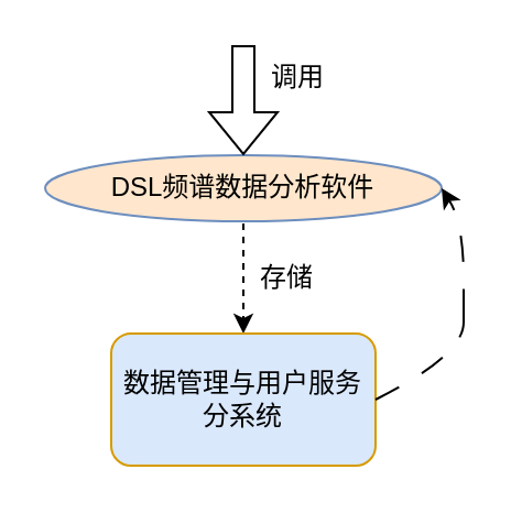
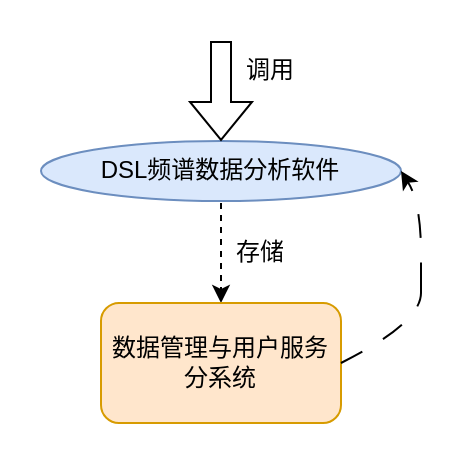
  <mxCell id="0" />
  <mxCell id="1" parent="0" />
- <mxCell id="2" value="DSL频谱数据分析软件" style="ellipse;whiteSpace=wrap;html=1;fillColor=#ffe6cc;strokeColor=#6c8ebf;" vertex="1" parent="1"><mxGeometry x="20" y="70" width="180" height="30" as="geometry" /></mxCell>
+ <mxCell id="2" value="DSL频谱数据分析软件" style="ellipse;whiteSpace=wrap;html=1;fillColor=#dae8fc;strokeColor=#6c8ebf;" vertex="1" parent="1"><mxGeometry x="20" y="70" width="180" height="30" as="geometry" /></mxCell>
  <mxCell id="3" value="" style="shape=flexArrow;endArrow=classic;html=1;rounded=0;entryX=0.5;entryY=0;entryDx=0;entryDy=0;" edge="1" parent="1"><mxGeometry width="50" height="50" relative="1" as="geometry"><mxPoint x="110" y="20" as="sourcePoint" /><mxPoint x="110" y="70" as="targetPoint" /></mxGeometry></mxCell>
  <mxCell id="4" value="" style="endArrow=classic;html=1;rounded=0;dashed=1;entryX=0.5;entryY=0;entryDx=0;entryDy=0;" edge="1" parent="1" target="7"><mxGeometry width="50" height="50" relative="1" as="geometry"><mxPoint x="110" y="101" as="sourcePoint" /><mxPoint x="110" y="261" as="targetPoint" /></mxGeometry></mxCell>
  <mxCell id="5" value="调用" style="text;html=1;align=center;verticalAlign=middle;whiteSpace=wrap;rounded=0;" vertex="1" parent="1"><mxGeometry x="100" y="20" width="70" height="30" as="geometry" /></mxCell>
  <mxCell id="6" value="存储" style="text;html=1;align=center;verticalAlign=middle;whiteSpace=wrap;rounded=0;" vertex="1" parent="1"><mxGeometry x="100" y="111" width="60" height="30" as="geometry" /></mxCell>
- <mxCell id="7" value="数据管理与用户服务分系统" style="rounded=1;whiteSpace=wrap;html=1;fillColor=#dae8fc;strokeColor=#d79b00;" vertex="1" parent="1"><mxGeometry x="50" y="151" width="120" height="60" as="geometry" /></mxCell>
+ <mxCell id="7" value="数据管理与用户服务分系统" style="rounded=1;whiteSpace=wrap;html=1;fillColor=#ffe6cc;strokeColor=#d79b00;" vertex="1" parent="1"><mxGeometry x="50" y="151" width="120" height="60" as="geometry" /></mxCell>
  <mxCell id="8" value="" style="curved=1;endArrow=classic;html=1;rounded=0;exitX=1;exitY=0.5;exitDx=0;exitDy=0;entryX=1;entryY=0.5;entryDx=0;entryDy=0;dashed=1;dashPattern=12 12;" edge="1" parent="1"><mxGeometry width="50" height="50" relative="1" as="geometry"><mxPoint x="170" y="181" as="sourcePoint" /><mxPoint x="200" y="85" as="targetPoint" /><Array as="points"><mxPoint x="210" y="161" /><mxPoint x="210" y="131" /><mxPoint x="210" y="151" /><mxPoint x="210" y="101" /></Array></mxGeometry></mxCell>
